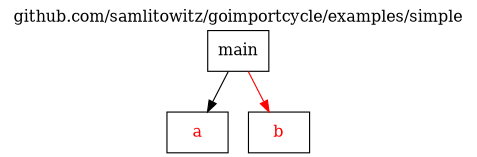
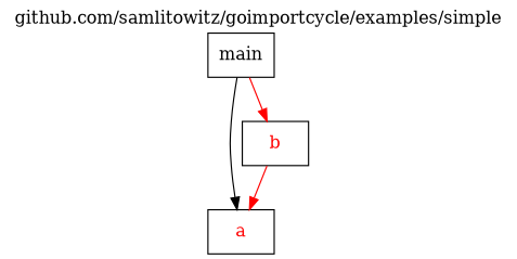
  digraph {
    label="github.com/samlitowitz/goimportcycle/examples/simple"
    labelloc=t
    rankdir=TB
    node [fillcolor="#ffffff" fontcolor="#ff0000" shape=rect style=filled]
    edge [color="#ff0000"]
    n1 [label=a]
    n2 [label=b]
    n3 [fontcolor="#000000" label=main]
+   n2 -> n1
    n3 -> n1 [color="#000000"]
    n3 -> n2
  }
